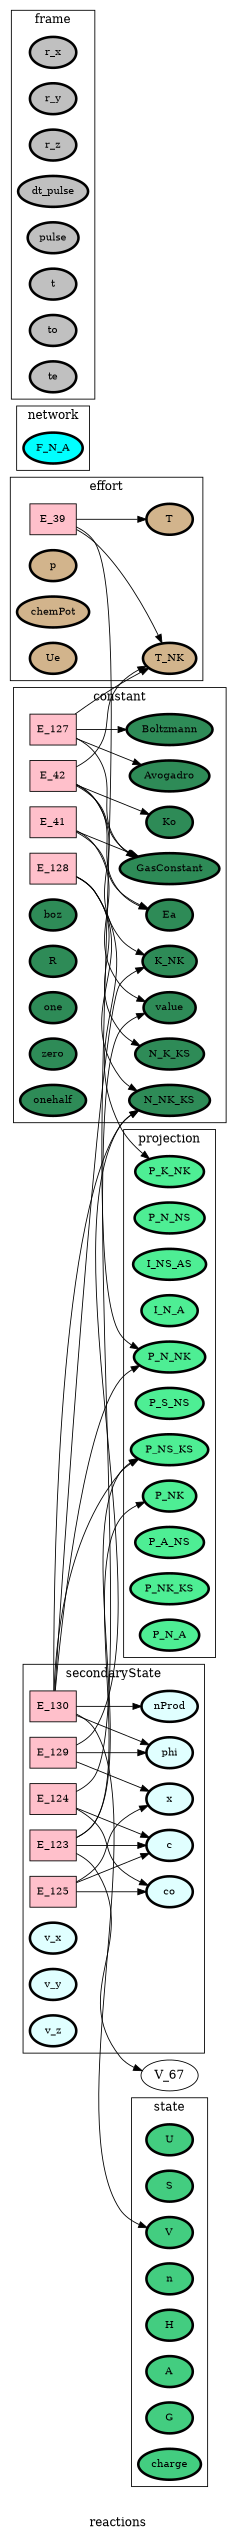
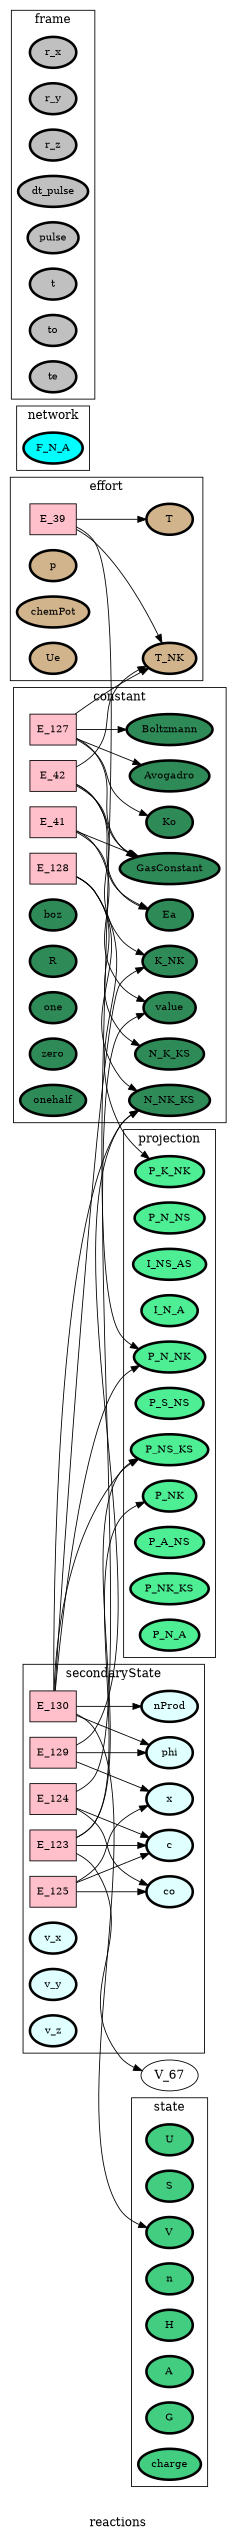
  digraph {
    label=reactions
    rankdir=LR
    node [fillcolor=seagreen fontsize=12 penwidth=3 style=filled]
    edge [splines=ortho]
    n1 [fillcolor=seagreen2 label=P_NK]
    n2 [fillcolor=seagreen2 label=P_N_NS]
    n3 [fillcolor=seagreen2 label=I_NS_AS]
    n4 [fillcolor=seagreen2 label=I_N_A]
    n5 [fillcolor=seagreen2 label=P_K_NK]
    n6 [fillcolor=seagreen2 label=P_S_NS]
    n7 [fillcolor=seagreen2 label=P_N_NK]
    n8 [fillcolor=seagreen2 label=P_NS_KS]
    n9 [fillcolor=seagreen2 label=P_A_NS]
    n10 [fillcolor=seagreen2 label=P_NK_KS]
    n11 [fillcolor=seagreen2 label=P_N_A]
    n12 [fillcolor=cyan label=F_N_A]
    n13 [fillcolor=grey label=r_x]
    n14 [fillcolor=grey label=r_y]
    n15 [fillcolor=grey label=r_z]
    n16 [fillcolor=grey label=dt_pulse]
    n17 [fillcolor=grey label=pulse]
    n18 [fillcolor=grey label=t]
    n19 [fillcolor=grey label=to]
    n20 [fillcolor=grey label=te]
    n21 [fillcolor=seagreen3 label=U]
    n22 [fillcolor=seagreen3 label=S]
    n23 [fillcolor=seagreen3 label=V]
    n24 [fillcolor=seagreen3 label=n]
    n25 [fillcolor=seagreen3 label=H]
    n26 [fillcolor=seagreen3 label=A]
    n27 [fillcolor=seagreen3 label=G]
    n28 [fillcolor=seagreen3 label=charge]
    E_127 [fillcolor=pink shape=box penwidth=""]
    n30 [label=GasConstant]
    n31 [label=Boltzmann]
    n32 [label=Avogadro]
    E_128 [fillcolor=pink shape=box penwidth=""]
    n34 [label=N_NK_KS]
    n35 [label=N_K_KS]
    E_41 [fillcolor=pink shape=box penwidth=""]
    n37 [label=Ea]
    n38 [label=value]
    E_42 [fillcolor=pink shape=box penwidth=""]
    n40 [label=K_NK]
    n41 [label=Ko]
    n42 [label=boz]
    n43 [label=R]
    n44 [label=one]
    n45 [label=zero]
    n46 [label=onehalf]
    n47 [fillcolor=tan label=T_NK]
    E_39 [fillcolor=pink shape=box penwidth=""]
    n49 [fillcolor=tan label=T]
    n50 [fillcolor=tan label=p]
    n51 [fillcolor=tan label=chemPot]
    n52 [fillcolor=tan label=Ue]
    E_123 [fillcolor=pink shape=box penwidth=""]
    n54 [fillcolor=lightcyan1 label=c]
    E_124 [fillcolor=pink shape=box penwidth=""]
    n56 [fillcolor=lightcyan1 label=co]
    E_125 [fillcolor=pink shape=box penwidth=""]
    n58 [fillcolor=lightcyan1 label=x]
    E_129 [fillcolor=pink shape=box penwidth=""]
    n60 [fillcolor=lightcyan1 label=phi]
    E_130 [fillcolor=pink shape=box penwidth=""]
    n62 [fillcolor=lightcyan1 label=nProd]
    n63 [fillcolor=lightcyan1 label=v_x]
    n64 [fillcolor=lightcyan1 label=v_y]
    n65 [fillcolor=lightcyan1 label=v_z]
    V_67 [fillcolor="" fontsize="" penwidth="" style=""]
    subgraph cluster_1 {
      label=projection
      n1
      n2
      n3
      n4
      n5
      n6
      n7
      n8
      n9
      n10
      n11
    }
    subgraph cluster_2 {
      label=network
      n12
    }
    subgraph cluster_3 {
      label=differenceOperator
    }
    subgraph cluster_4 {
      label=frame
      n13
      n14
      n15
      n16
      n17
      n18
      n19
      n20
    }
    subgraph cluster_5 {
      label=state
      n21
      n22
      n23
      n24
      n25
      n26
      n27
      n28
    }
    subgraph cluster_6 {
      label=constant
      E_127
      n30
      n31
      n32
      E_128
      n34
      n35
      E_41
      n37
      n38
      E_42
      n40
      n41
      n42
      n43
      n44
      n45
      n46
    }
    subgraph cluster_7 {
      label=effort
      n47
      E_39
      n49
      n50
      n51
      n52
    }
    subgraph cluster_8 {
      label=secondaryState
      E_123
      n54
      E_124
      n56
      E_125
      n58
      E_129
      n60
      E_130
      n62
      n63
      n64
      n65
    }
    subgraph cluster_9 {
      label=diffState
    }
    E_127 -> n30
    E_127 -> n31
    E_127 -> n32
    E_127 -> n47
    E_128 -> n5
    E_128 -> n34
    E_128 -> n35
    E_41 -> n30
    E_41 -> n37
    E_41 -> n38
    E_42 -> n30
    E_42 -> n37
    E_42 -> n40
-   E_42 -> n41
+   E_127 -> n41
    E_42 -> n47
    E_39 -> n7
    E_39 -> n47
    E_39 -> n49
    E_123 -> n1
    E_123 -> n8
    E_123 -> n54
    E_123 -> V_67
    E_124 -> n38
    E_124 -> n54
    E_124 -> n56
    E_125 -> n54
    E_125 -> n56
    E_125 -> n58
    E_129 -> n34
    E_129 -> n58
    E_129 -> n60
    E_130 -> n7
    E_130 -> n8
    E_130 -> n23
    E_130 -> n34
    E_130 -> n40
    E_130 -> n60
    E_130 -> n62
  }
